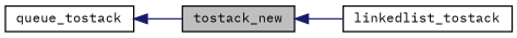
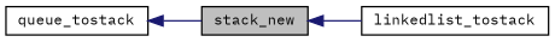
  digraph {
    fontname="IBM Plex Mono"
    rankdir=LR
    node [color=black fillcolor=white fontname="IBM Plex Mono" fontsize=10 shape=record style=filled]
    edge [color=midnightblue dir=back fontname="IBM Plex Mono" fontsize=10 labelfontname=Helvetica labelfontsize=10 style=solid]
-   n1 [fillcolor=grey75 fontcolor=black height=0.2 label=tostack_new width=0.4]
+   n1 [fillcolor=grey75 fontcolor=black height=0.2 label=stack_new width=0.4]
    n2 [height=0.2 label=linkedlist_tostack width=0.4]
    n3 [height=0.2 label=queue_tostack width=0.4]
    n1 -> n2
    n3 -> n1
  }
